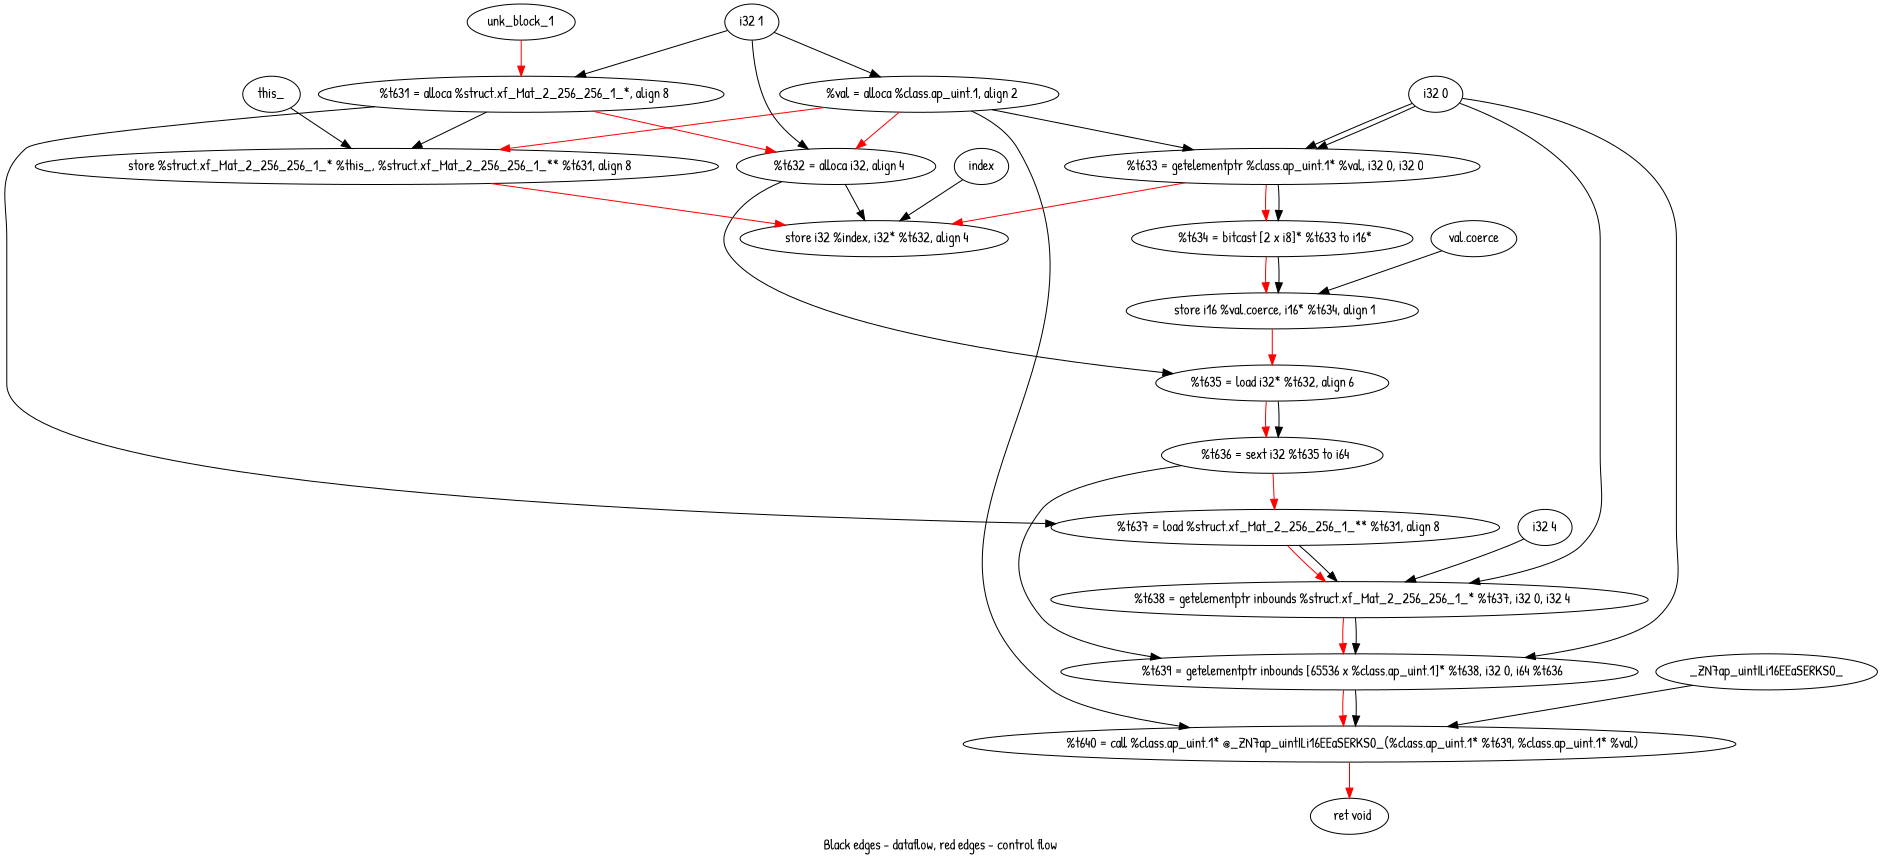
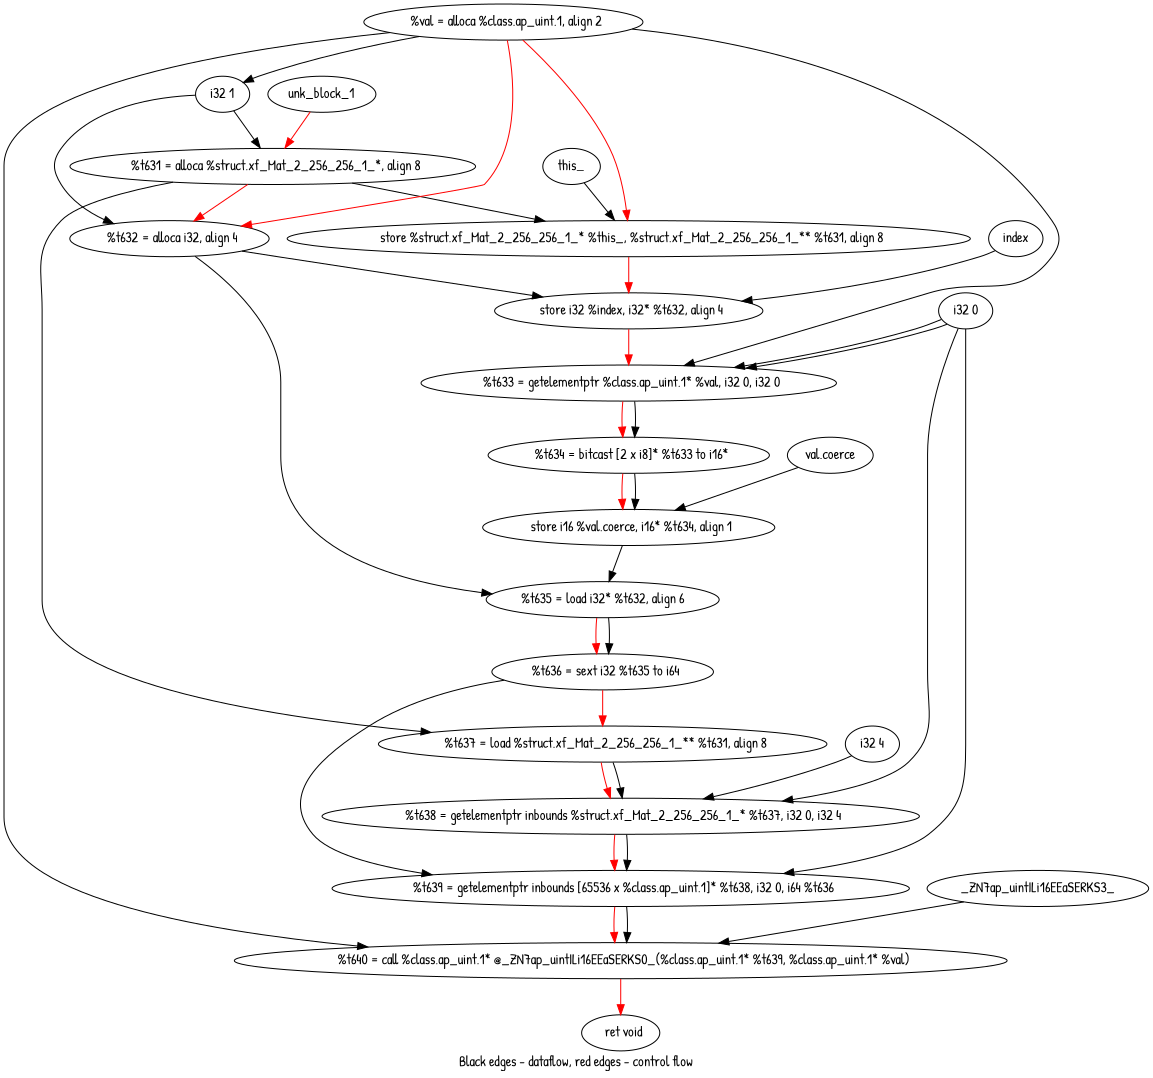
  digraph {
    compound=true
    fontname="Patrick Hand"
    label="Black edges - dataflow, red edges - control flow"
    node [fontname="Patrick Hand"]
    edge [fontname="Patrick Hand"]
    n1 [label="  %t631 = alloca %struct.xf_Mat_2_256_256_1_*, align 8"]
    n2 [label="  %t632 = alloca i32, align 4"]
    n3 [label="  store %struct.xf_Mat_2_256_256_1_* %this_, %struct.xf_Mat_2_256_256_1_** %t631, align 8"]
    n4 [label="  %t637 = load %struct.xf_Mat_2_256_256_1_** %t631, align 8"]
    n5 [label="  store i32 %index, i32* %t632, align 4"]
    n6 [label="%t635 = load i32* %t632, align 6"]
    n7 [label="  %t638 = getelementptr inbounds %struct.xf_Mat_2_256_256_1_* %t637, i32 0, i32 4"]
    n8 [label="  %val = alloca %class.ap_uint.1, align 2"]
    n9 [label="  %t633 = getelementptr %class.ap_uint.1* %val, i32 0, i32 0"]
    n10 [label="  %t640 = call %class.ap_uint.1* @_ZN7ap_uintILi16EEaSERKS0_(%class.ap_uint.1* %t639, %class.ap_uint.1* %val)"]
    n11 [label="  %t636 = sext i32 %t635 to i64"]
    n12 [label="  %t634 = bitcast [2 x i8]* %t633 to i16*"]
    n13 [label="  ret void"]
    n14 [label="  store i16 %val.coerce, i16* %t634, align 1"]
    n15 [label="  %t639 = getelementptr inbounds [65536 x %class.ap_uint.1]* %t638, i32 0, i64 %t636"]
    unk_block_1
    "i32 1"
    this_
    index
    "i32 0"
    "val.coerce"
    "i32 4"
-   _ZN7ap_uintILi16EEaSERKS0_
+   _ZN7ap_uintILi16EEaSERKS0_ [label=_ZN7ap_uintILi16EEaSERKS3_]
    n1 -> n2 [color=red weight=2]
    n1 -> n3
    n1 -> n4
    n2 -> n5
    n2 -> n6
    n3 -> n5 [color=red weight=2]
    n4 -> n7 [color=red weight=2]
    n4 -> n7
-   n9 -> n5 [color=red weight=2]
+   n5 -> n9 [color=red weight=2]
    n6 -> n11 [color=red weight=2]
    n6 -> n11
    n7 -> n15 [color=red weight=2]
    n7 -> n15
    n8 -> n2 [color=red weight=2]
    n8 -> n3 [color=red weight=2]
    n8 -> n9
    n8 -> n10
    n9 -> n12 [color=red weight=2]
    n9 -> n12
    n10 -> n13 [color=red weight=2]
    n11 -> n4 [color=red weight=2]
    n11 -> n15
    n12 -> n14 [color=red weight=2]
    n12 -> n14
-   n14 -> n6 [color=red weight=2]
+   n14 -> n6 [color=black weight=2]
    n15 -> n10 [color=red weight=2]
    n15 -> n10
    unk_block_1 -> n1 [color=red]
    "i32 1" -> n1
    "i32 1" -> n2
-   "i32 1" -> n8
+   n8 -> "i32 1"
    this_ -> n3
    index -> n5
    "i32 0" -> n7
    "i32 0" -> n9
    "i32 0" -> n9
    "i32 0" -> n15
    "val.coerce" -> n14
    "i32 4" -> n7
    _ZN7ap_uintILi16EEaSERKS0_ -> n10
  }
